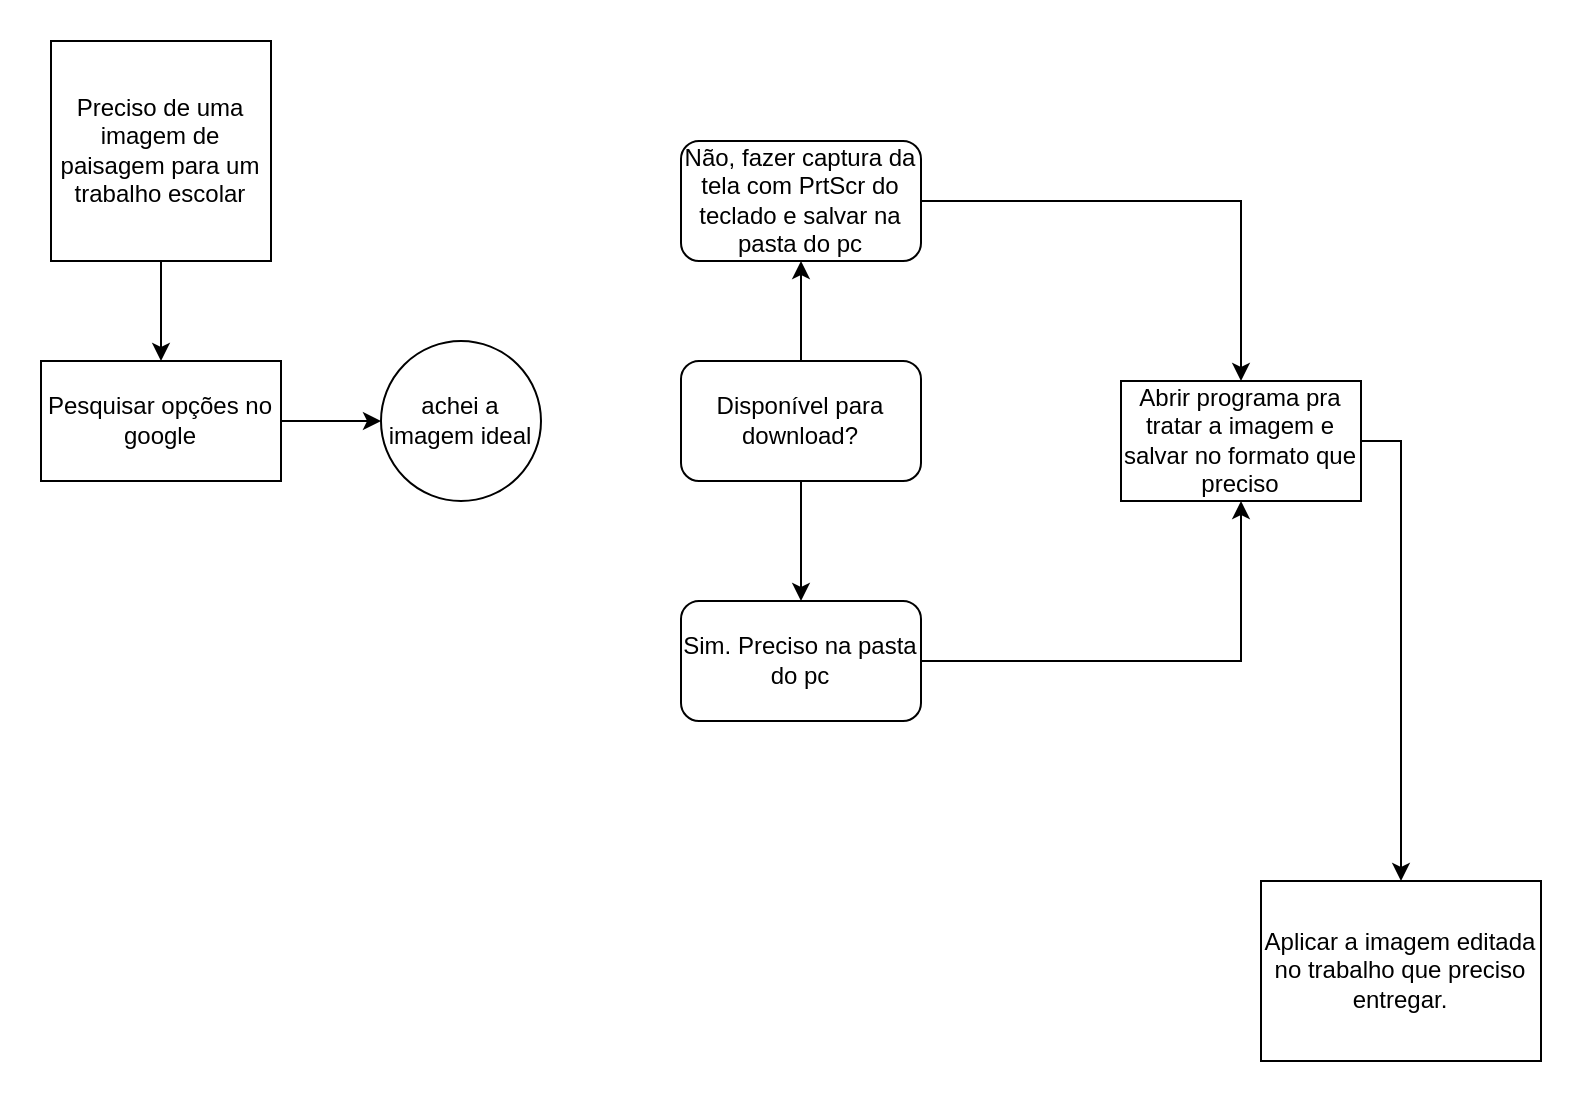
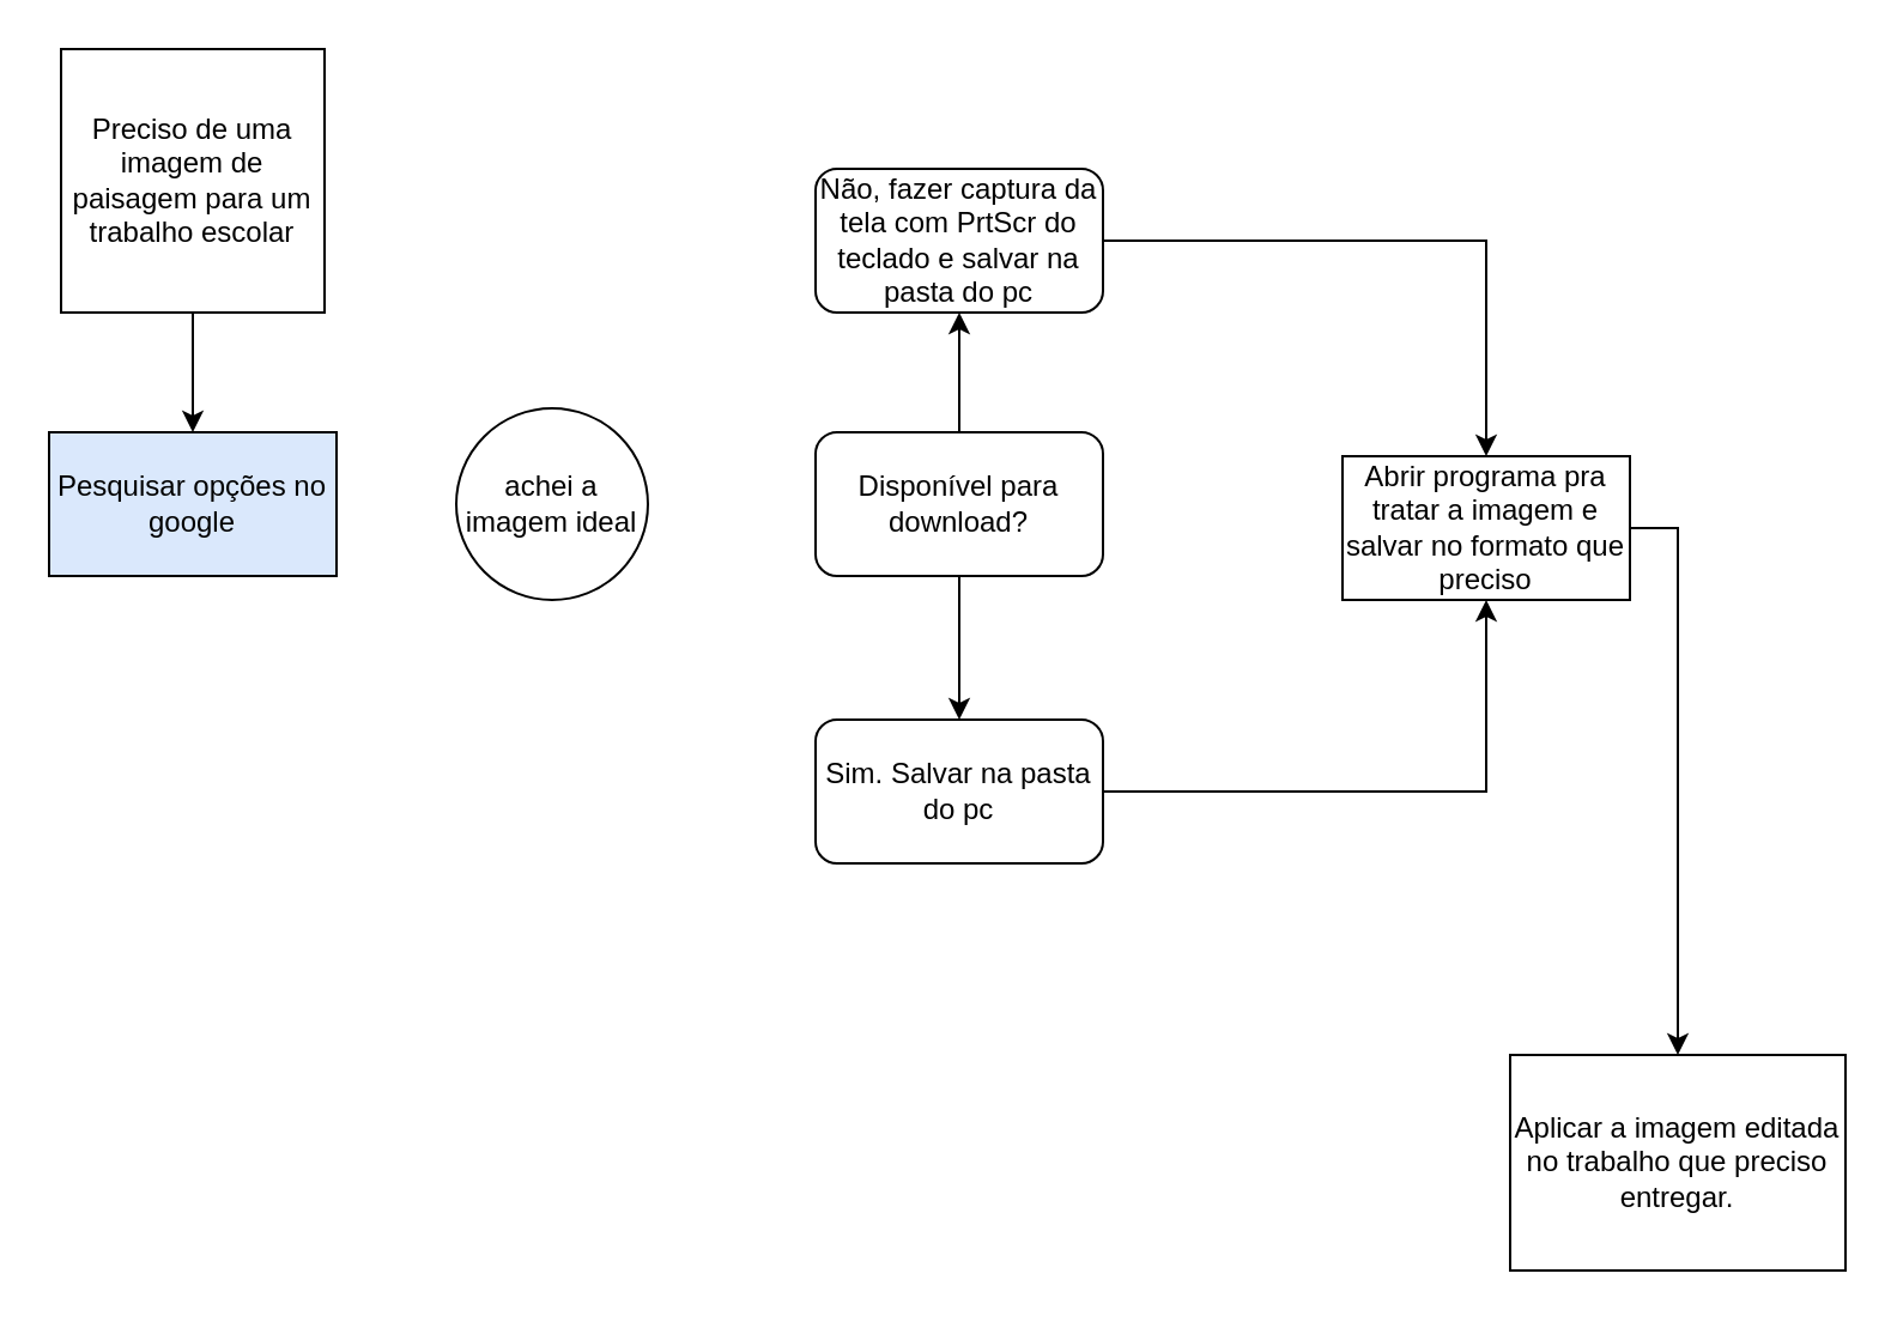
  <mxCell id="0" />
  <mxCell id="1" parent="0" />
  <mxCell id="2" style="edgeStyle=orthogonalEdgeStyle;rounded=0;orthogonalLoop=1;jettySize=auto;html=1;" edge="1" parent="1" source="3"><mxGeometry relative="1" as="geometry"><mxPoint x="80" y="180" as="targetPoint" /></mxGeometry></mxCell>
  <mxCell id="3" value="Preciso de uma imagem de paisagem para um trabalho escolar" style="whiteSpace=wrap;html=1;aspect=fixed;" vertex="1" parent="1"><mxGeometry x="25" y="20" width="110" height="110" as="geometry" /></mxCell>
- <mxCell id="4" style="edgeStyle=orthogonalEdgeStyle;rounded=0;orthogonalLoop=1;jettySize=auto;html=1;" edge="1" parent="1" source="5" target="6"><mxGeometry relative="1" as="geometry"><mxPoint x="230" y="210" as="targetPoint" /></mxGeometry></mxCell>
- <mxCell id="5" value="Pesquisar opções no google" style="rounded=0;whiteSpace=wrap;html=1;" vertex="1" parent="1"><mxGeometry x="20" y="180" width="120" height="60" as="geometry" /></mxCell>
+ <mxCell id="5" value="Pesquisar opções no google" style="rounded=0;whiteSpace=wrap;html=1;fillColor=#dae8fc;" vertex="1" parent="1"><mxGeometry x="20" y="180" width="120" height="60" as="geometry" /></mxCell>
  <mxCell id="6" value="achei a imagem ideal" style="ellipse;whiteSpace=wrap;html=1;aspect=fixed;" vertex="1" parent="1"><mxGeometry x="190" y="170" width="80" height="80" as="geometry" /></mxCell>
  <mxCell id="7" style="edgeStyle=orthogonalEdgeStyle;rounded=0;orthogonalLoop=1;jettySize=auto;html=1;" edge="1" parent="1" source="9"><mxGeometry relative="1" as="geometry"><mxPoint x="400" y="300" as="targetPoint" /></mxGeometry></mxCell>
  <mxCell id="8" style="edgeStyle=orthogonalEdgeStyle;rounded=0;orthogonalLoop=1;jettySize=auto;html=1;" edge="1" parent="1" source="9" target="13"><mxGeometry relative="1" as="geometry"><mxPoint x="400" y="130" as="targetPoint" /></mxGeometry></mxCell>
  <mxCell id="9" value="Disponível para download?" style="whiteSpace=wrap;html=1;rounded=1;" vertex="1" parent="1"><mxGeometry x="340" y="180" width="120" height="60" as="geometry" /></mxCell>
  <mxCell id="10" style="edgeStyle=orthogonalEdgeStyle;rounded=0;orthogonalLoop=1;jettySize=auto;html=1;exitX=1;exitY=0.5;exitDx=0;exitDy=0;entryX=0.5;entryY=1;entryDx=0;entryDy=0;" edge="1" parent="1" source="11" target="15"><mxGeometry relative="1" as="geometry"><mxPoint x="620" y="260" as="targetPoint" /></mxGeometry></mxCell>
- <mxCell id="11" value="Sim. Preciso na pasta do pc" style="rounded=1;whiteSpace=wrap;html=1;" vertex="1" parent="1"><mxGeometry x="340" y="300" width="120" height="60" as="geometry" /></mxCell>
+ <mxCell id="11" value="Sim. Salvar na pasta do pc" style="rounded=1;whiteSpace=wrap;html=1;" vertex="1" parent="1"><mxGeometry x="340" y="300" width="120" height="60" as="geometry" /></mxCell>
  <mxCell id="12" style="edgeStyle=orthogonalEdgeStyle;rounded=0;orthogonalLoop=1;jettySize=auto;html=1;exitX=1;exitY=0.5;exitDx=0;exitDy=0;entryX=0.5;entryY=0;entryDx=0;entryDy=0;" edge="1" parent="1" source="13" target="15"><mxGeometry relative="1" as="geometry"><mxPoint x="620" y="180" as="targetPoint" /></mxGeometry></mxCell>
  <mxCell id="13" value="Não, fazer captura da tela com PrtScr do teclado e salvar na pasta do pc" style="rounded=1;whiteSpace=wrap;html=1;" vertex="1" parent="1"><mxGeometry x="340" y="70" width="120" height="60" as="geometry" /></mxCell>
  <mxCell id="14" style="edgeStyle=orthogonalEdgeStyle;rounded=0;orthogonalLoop=1;jettySize=auto;html=1;exitX=1;exitY=0.5;exitDx=0;exitDy=0;" edge="1" parent="1" source="15" target="16"><mxGeometry relative="1" as="geometry"><mxPoint x="710" y="470" as="targetPoint" /></mxGeometry></mxCell>
  <mxCell id="15" value="Abrir programa pra tratar a imagem e salvar no formato que preciso" style="rounded=0;whiteSpace=wrap;html=1;" vertex="1" parent="1"><mxGeometry x="560" y="190" width="120" height="60" as="geometry" /></mxCell>
  <mxCell id="16" value="Aplicar a imagem editada no trabalho que preciso entregar." style="rounded=0;whiteSpace=wrap;html=1;" vertex="1" parent="1"><mxGeometry x="630" y="440" width="140" height="90" as="geometry" /></mxCell>
